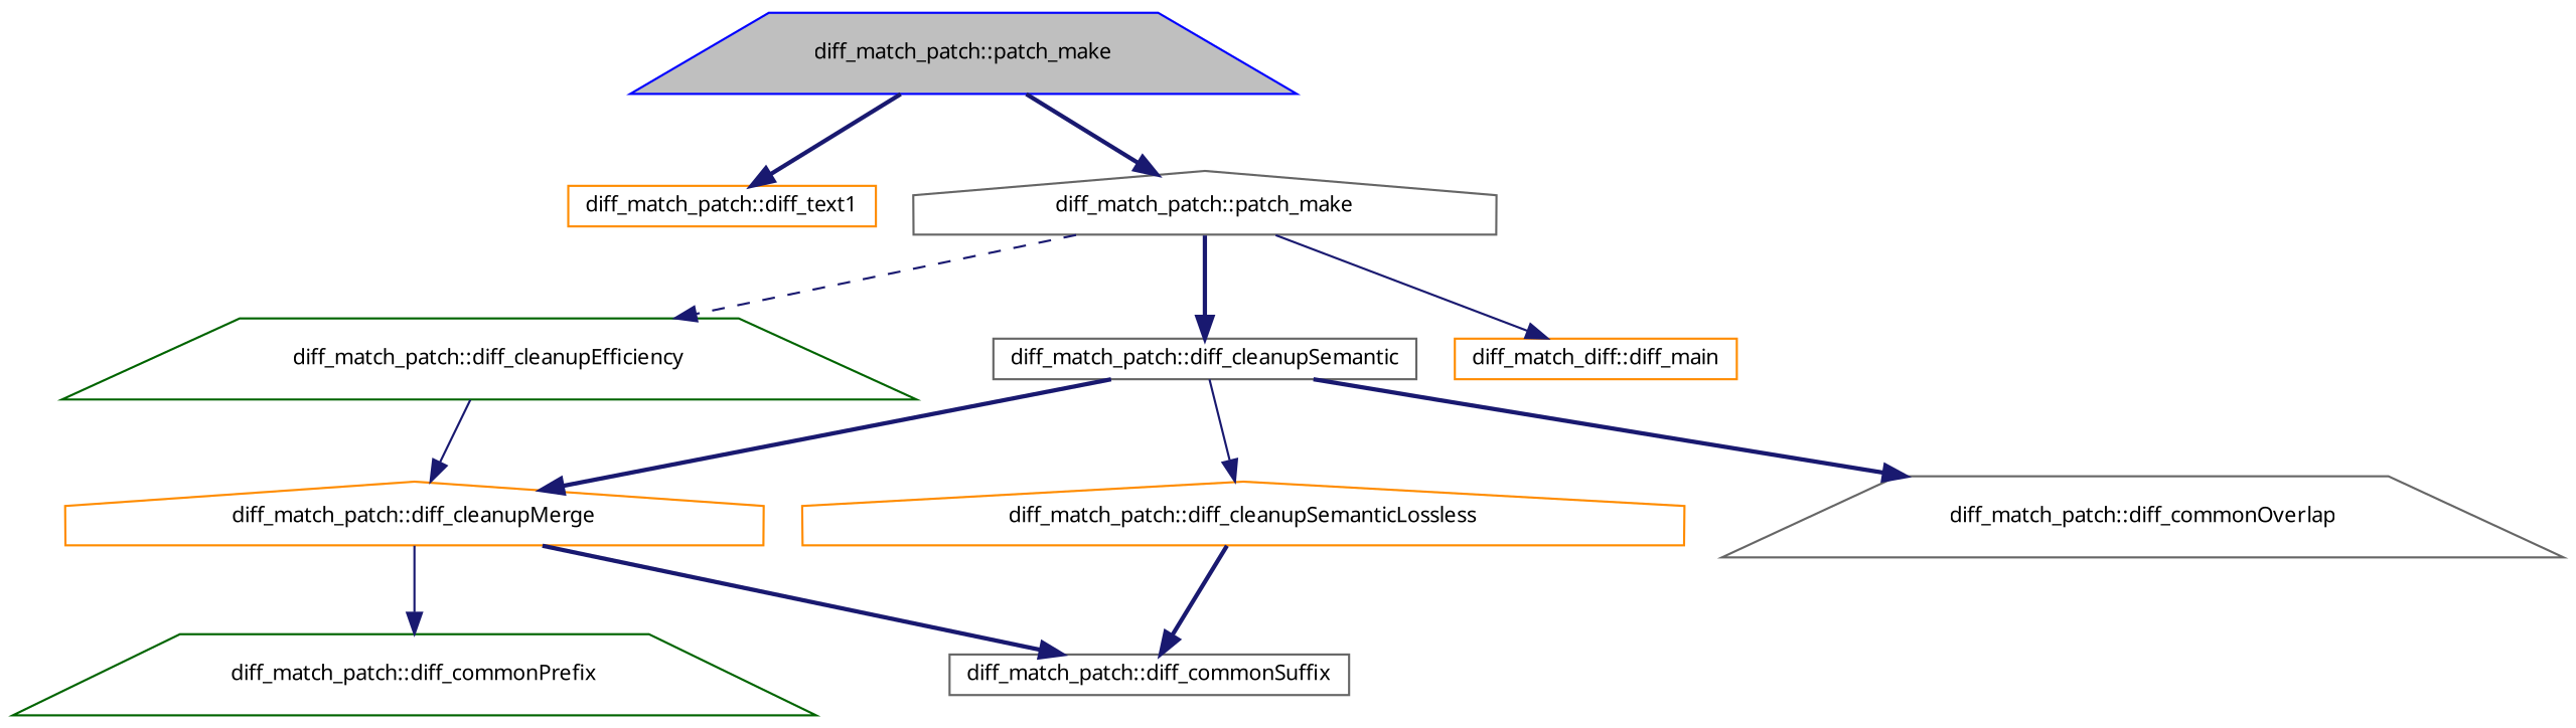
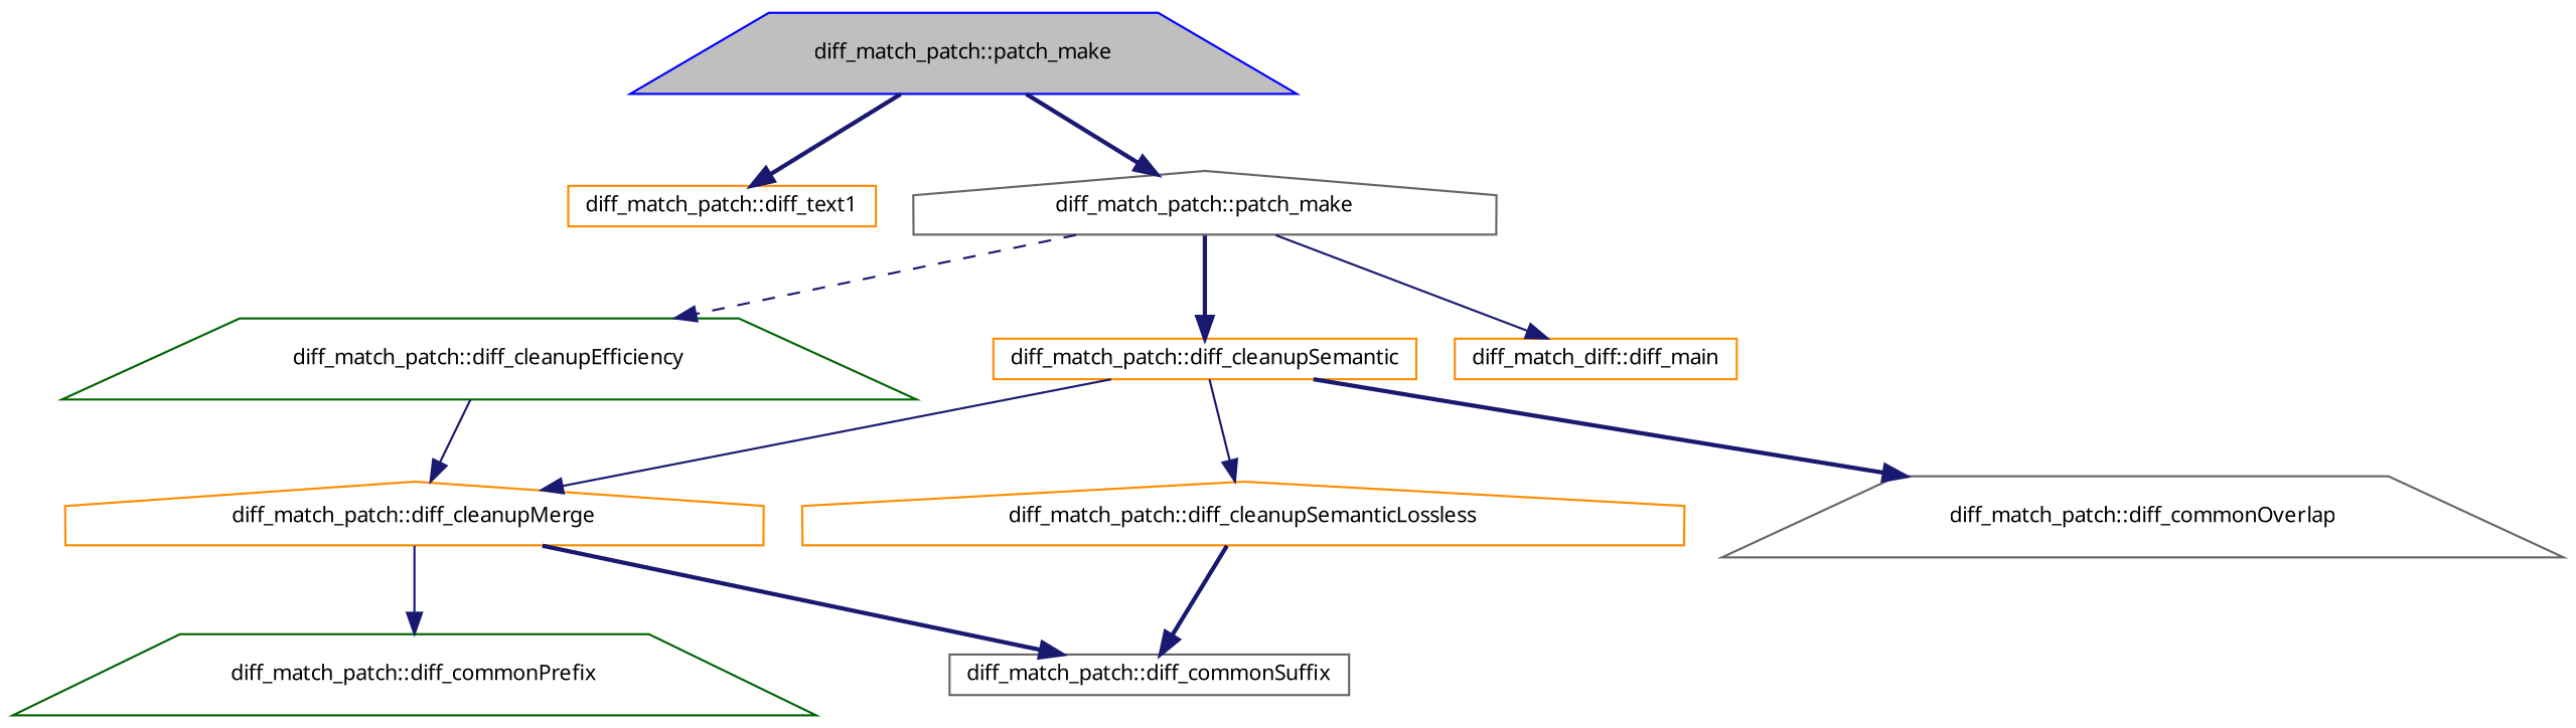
  digraph {
    rankdir=TB
    node [color=darkorange fillcolor=white fontname="FreeSans.ttf" fontsize=10 shape=trapezium style=filled]
    edge [color=midnightblue fontname="FreeSans.ttf" fontsize=10 labelfontname="FreeSans.ttf" labelfontsize=10 style=bold]
    n1 [color=blue fillcolor=grey75 fontcolor=black height=0.2 label="diff_match_patch::patch_make" width=0.4]
    n2 [height=0.2 label="diff_match_patch::diff_text1" shape=box width=0.4]
    n3 [color=gray40 height=0.2 label="diff_match_patch::patch_make" shape=house width=0.4]
    n4 [color=darkgreen height=0.2 label="diff_match_patch::diff_cleanupEfficiency" width=0.4]
-   n5 [color=gray40 height=0.2 label="diff_match_patch::diff_cleanupSemantic" shape=box width=0.4]
+   n5 [height=0.2 label="diff_match_patch::diff_cleanupSemantic" shape=box width=0.4]
    n6 [height=0.2 label="diff_match_diff::diff_main" shape=box width=0.4]
    n7 [height=0.2 label="diff_match_patch::diff_cleanupMerge" shape=house width=0.4]
    n8 [height=0.2 label="diff_match_patch::diff_cleanupSemanticLossless" shape=house width=0.4]
    n9 [color=gray40 height=0.2 label="diff_match_patch::diff_commonOverlap" width=0.4]
    n10 [color=darkgreen height=0.2 label="diff_match_patch::diff_commonPrefix" width=0.4]
    n11 [color=gray40 height=0.2 label="diff_match_patch::diff_commonSuffix" shape=box width=0.4]
    n1 -> n2
    n1 -> n3
    n3 -> n4 [style=dashed]
    n3 -> n5
    n3 -> n6 [style=solid]
    n4 -> n7 [style=solid]
-   n5 -> n7
+   n5 -> n7 [style=solid]
    n5 -> n8 [style=solid]
    n5 -> n9
    n7 -> n10 [style=solid]
    n7 -> n11
    n8 -> n11
  }
